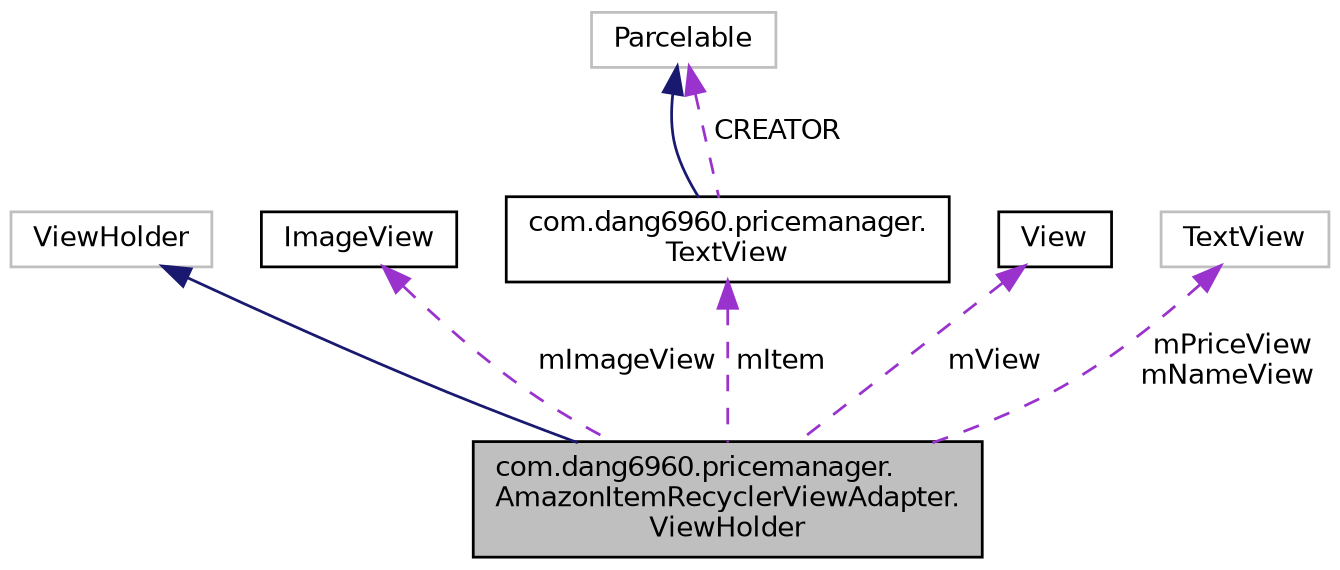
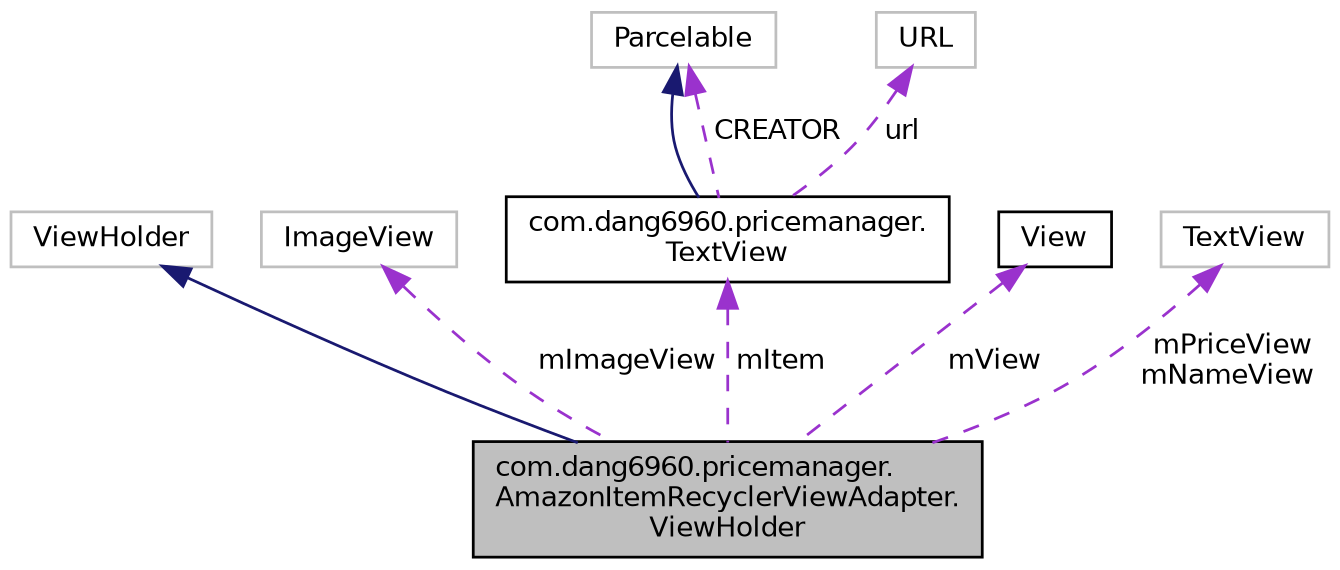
  digraph {
    node [color=grey75 fillcolor=white fontname=Helvetica fontsize=10 shape=record style=filled]
    edge [color=darkorchid3 dir=back fontname=Helvetica fontsize=10 labelfontname=Helvetica labelfontsize=10 style=dashed]
    n1 [color=black fillcolor=grey75 fontcolor=black height=0.2 label="com.dang6960.pricemanager.\lAmazonItemRecyclerViewAdapter.\lViewHolder" width=0.4]
    n2 [height=0.2 label=ViewHolder width=0.4]
-   n3 [color=black height=0.2 label=ImageView width=0.4]
+   n3 [height=0.2 label=ImageView width=0.4]
    n4 [color=black height=0.2 label="com.dang6960.pricemanager.\lTextView" width=0.4]
    n5 [height=0.2 label=Parcelable width=0.4]
+   n6 [height=0.2 label=URL width=0.4]
    n7 [color=black height=0.2 label=View width=0.4]
    n8 [height=0.2 label=TextView width=0.4]
    n2 -> n1 [color=midnightblue style=solid]
    n3 -> n1 [label=" mImageView"]
    n4 -> n1 [label=" mItem"]
    n5 -> n4 [color=midnightblue style=solid]
    n5 -> n4 [label=" CREATOR"]
+   n6 -> n4 [label=" url"]
    n7 -> n1 [label=" mView"]
    n8 -> n1 [label=" mPriceView\nmNameView"]
  }
